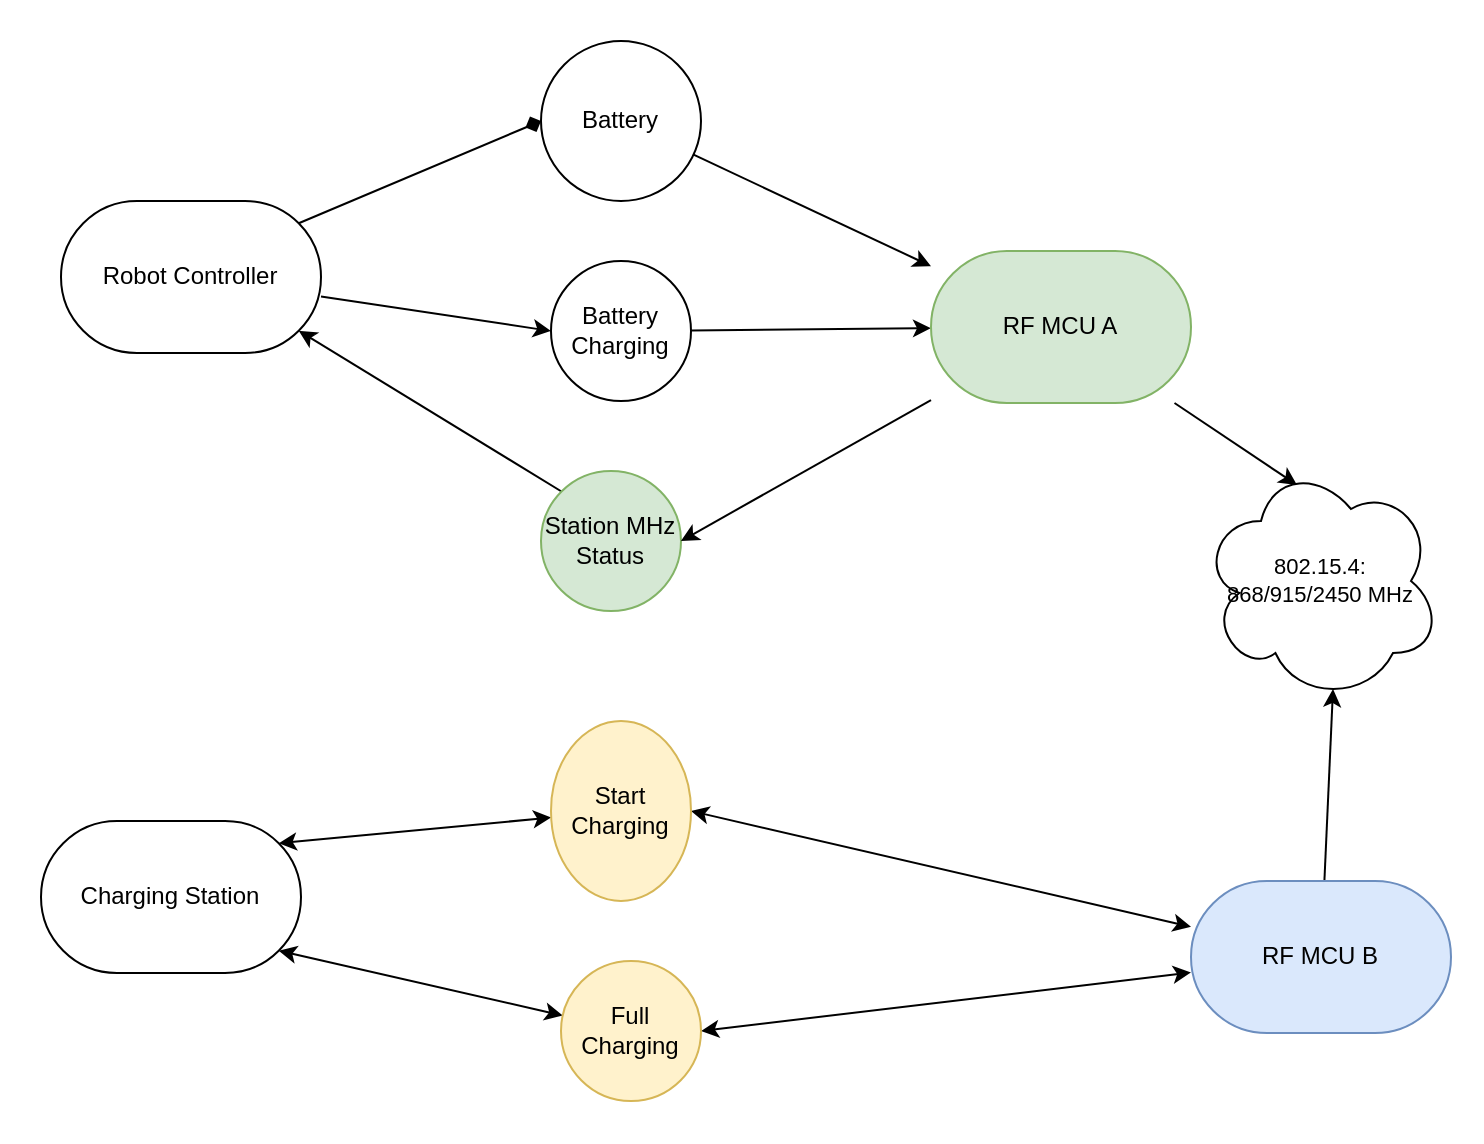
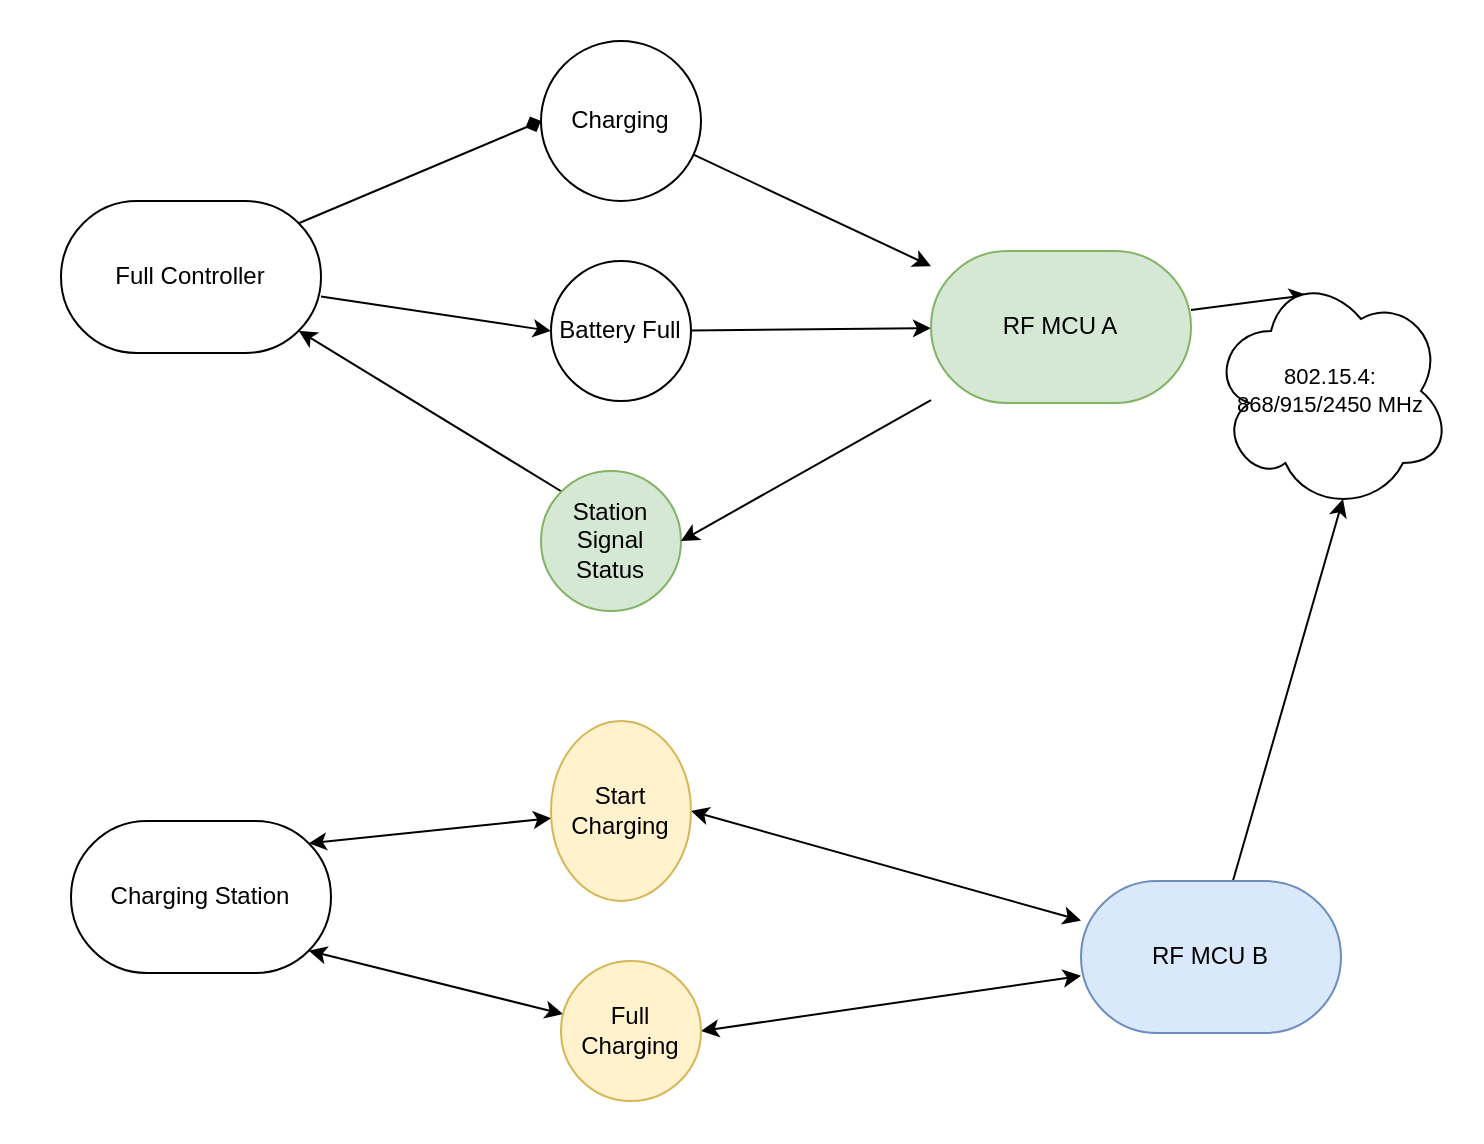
  <mxCell id="0" />
  <mxCell id="1" parent="0" />
  <mxCell id="2" style="rounded=0;orthogonalLoop=1;jettySize=auto;html=1;entryX=0;entryY=0.5;entryDx=0;entryDy=0;exitX=0;exitY=0;exitDx=118.866;exitDy=11.134;exitPerimeter=0;endArrow=diamond;" edge="1" parent="1" source="5" target="9"><mxGeometry relative="1" as="geometry" /></mxCell>
  <mxCell id="3" style="edgeStyle=none;shape=connector;rounded=0;orthogonalLoop=1;jettySize=auto;html=1;entryX=0;entryY=0.5;entryDx=0;entryDy=0;labelBackgroundColor=default;strokeColor=default;fontFamily=Helvetica;fontSize=11;fontColor=default;endArrow=classic;" edge="1" parent="1" source="5" target="7"><mxGeometry relative="1" as="geometry" /></mxCell>
  <mxCell id="4" style="edgeStyle=none;shape=connector;rounded=0;orthogonalLoop=1;jettySize=auto;html=1;entryX=0;entryY=0;entryDx=0;entryDy=0;labelBackgroundColor=default;strokeColor=default;fontFamily=Helvetica;fontSize=11;fontColor=default;endArrow=none;exitX=0;exitY=0;exitDx=118.866;exitDy=64.866;exitPerimeter=0;endFill=0;startArrow=classic;startFill=1;" edge="1" parent="1" source="5" target="10"><mxGeometry relative="1" as="geometry" /></mxCell>
- <mxCell id="5" value="Robot Controller" style="html=1;dashed=0;whiteSpace=wrap;shape=mxgraph.dfd.start" vertex="1" parent="1"><mxGeometry x="30" y="100" width="130" height="76" as="geometry" /></mxCell>
+ <mxCell id="5" value="Full Controller" style="html=1;dashed=0;whiteSpace=wrap;shape=mxgraph.dfd.start" vertex="1" parent="1"><mxGeometry x="30" y="100" width="130" height="76" as="geometry" /></mxCell>
  <mxCell id="6" style="edgeStyle=none;shape=connector;rounded=0;orthogonalLoop=1;jettySize=auto;html=1;labelBackgroundColor=default;strokeColor=default;fontFamily=Helvetica;fontSize=11;fontColor=default;endArrow=classic;" edge="1" parent="1" source="7" target="13"><mxGeometry relative="1" as="geometry" /></mxCell>
- <mxCell id="7" value="Battery Charging" style="shape=ellipse;html=1;dashed=0;whiteSpace=wrap;aspect=fixed;perimeter=ellipsePerimeter;" vertex="1" parent="1"><mxGeometry x="275" y="130" width="70" height="70" as="geometry" /></mxCell>
+ <mxCell id="7" value="Battery Full" style="shape=ellipse;html=1;dashed=0;whiteSpace=wrap;aspect=fixed;perimeter=ellipsePerimeter;" vertex="1" parent="1"><mxGeometry x="275" y="130" width="70" height="70" as="geometry" /></mxCell>
  <mxCell id="8" style="edgeStyle=none;shape=connector;rounded=0;orthogonalLoop=1;jettySize=auto;html=1;labelBackgroundColor=default;strokeColor=default;fontFamily=Helvetica;fontSize=11;fontColor=default;endArrow=classic;" edge="1" parent="1" source="9" target="13"><mxGeometry relative="1" as="geometry" /></mxCell>
- <mxCell id="9" value="Battery" style="shape=ellipse;html=1;dashed=0;whiteSpace=wrap;aspect=fixed;perimeter=ellipsePerimeter;" vertex="1" parent="1"><mxGeometry x="270" y="20" width="80" height="80" as="geometry" /></mxCell>
- <mxCell id="10" value="Station MHz Status" style="shape=ellipse;html=1;dashed=0;whiteSpace=wrap;aspect=fixed;perimeter=ellipsePerimeter;fillColor=#d5e8d4;strokeColor=#82b366;" vertex="1" parent="1"><mxGeometry x="270" y="235" width="70" height="70" as="geometry" /></mxCell>
+ <mxCell id="9" value="Charging" style="shape=ellipse;html=1;dashed=0;whiteSpace=wrap;aspect=fixed;perimeter=ellipsePerimeter;" vertex="1" parent="1"><mxGeometry x="270" y="20" width="80" height="80" as="geometry" /></mxCell>
+ <mxCell id="10" value="Station Signal Status" style="shape=ellipse;html=1;dashed=0;whiteSpace=wrap;aspect=fixed;perimeter=ellipsePerimeter;fillColor=#d5e8d4;strokeColor=#82b366;" vertex="1" parent="1"><mxGeometry x="270" y="235" width="70" height="70" as="geometry" /></mxCell>
  <mxCell id="11" style="edgeStyle=none;shape=connector;rounded=0;orthogonalLoop=1;jettySize=auto;html=1;entryX=1;entryY=0.5;entryDx=0;entryDy=0;labelBackgroundColor=default;strokeColor=default;fontFamily=Helvetica;fontSize=11;fontColor=default;endArrow=classic;" edge="1" parent="1" source="13" target="10"><mxGeometry relative="1" as="geometry" /></mxCell>
  <mxCell id="12" style="edgeStyle=none;shape=connector;rounded=0;orthogonalLoop=1;jettySize=auto;html=1;entryX=0.4;entryY=0.1;entryDx=0;entryDy=0;entryPerimeter=0;labelBackgroundColor=default;strokeColor=default;fontFamily=Helvetica;fontSize=11;fontColor=default;endArrow=classic;" edge="1" parent="1" source="13" target="14"><mxGeometry relative="1" as="geometry" /></mxCell>
  <mxCell id="13" value="RF MCU A" style="html=1;dashed=0;whiteSpace=wrap;shape=mxgraph.dfd.start;fillColor=#d5e8d4;strokeColor=#82b366;" vertex="1" parent="1"><mxGeometry x="465" y="125" width="130" height="76" as="geometry" /></mxCell>
- <mxCell id="14" value="802.15.4: &lt;br&gt;868/915/2450 MHz" style="shape=cloud;whiteSpace=wrap;html=1;fontFamily=Helvetica;fontSize=11;fontColor=default;" vertex="1" parent="1"><mxGeometry x="600" y="230" width="120" height="120" as="geometry" /></mxCell>
+ <mxCell id="14" value="802.15.4: &lt;br&gt;868/915/2450 MHz" style="shape=cloud;whiteSpace=wrap;html=1;fontFamily=Helvetica;fontSize=11;fontColor=default;" vertex="1" parent="1"><mxGeometry x="605" y="135" width="120" height="120" as="geometry" /></mxCell>
  <mxCell id="15" style="edgeStyle=none;shape=connector;rounded=0;orthogonalLoop=1;jettySize=auto;html=1;entryX=0.55;entryY=0.95;entryDx=0;entryDy=0;entryPerimeter=0;labelBackgroundColor=default;strokeColor=default;fontFamily=Helvetica;fontSize=11;fontColor=default;endArrow=classic;" edge="1" parent="1" source="18" target="14"><mxGeometry relative="1" as="geometry" /></mxCell>
  <mxCell id="16" style="edgeStyle=none;shape=connector;rounded=0;orthogonalLoop=1;jettySize=auto;html=1;entryX=1;entryY=0.5;entryDx=0;entryDy=0;labelBackgroundColor=default;strokeColor=default;fontFamily=Helvetica;fontSize=11;fontColor=default;endArrow=classic;startArrow=classic;startFill=1;" edge="1" parent="1" source="18" target="21"><mxGeometry relative="1" as="geometry" /></mxCell>
  <mxCell id="17" style="edgeStyle=none;shape=connector;rounded=0;orthogonalLoop=1;jettySize=auto;html=1;entryX=1;entryY=0.5;entryDx=0;entryDy=0;labelBackgroundColor=default;strokeColor=default;fontFamily=Helvetica;fontSize=11;fontColor=default;endArrow=classic;startArrow=classic;startFill=1;" edge="1" parent="1" source="18" target="23"><mxGeometry relative="1" as="geometry" /></mxCell>
- <mxCell id="18" value="RF MCU B" style="html=1;dashed=0;whiteSpace=wrap;shape=mxgraph.dfd.start;fillColor=#dae8fc;strokeColor=#6c8ebf;" vertex="1" parent="1"><mxGeometry x="595" y="440" width="130" height="76" as="geometry" /></mxCell>
- <mxCell id="19" value="Charging Station" style="html=1;dashed=0;whiteSpace=wrap;shape=mxgraph.dfd.start" vertex="1" parent="1"><mxGeometry x="20" y="410" width="130" height="76" as="geometry" /></mxCell>
+ <mxCell id="18" value="RF MCU B" style="html=1;dashed=0;whiteSpace=wrap;shape=mxgraph.dfd.start;fillColor=#dae8fc;strokeColor=#6c8ebf;" vertex="1" parent="1"><mxGeometry x="540" y="440" width="130" height="76" as="geometry" /></mxCell>
+ <mxCell id="19" value="Charging Station" style="html=1;dashed=0;whiteSpace=wrap;shape=mxgraph.dfd.start" vertex="1" parent="1"><mxGeometry x="35" y="410" width="130" height="76" as="geometry" /></mxCell>
  <mxCell id="20" style="edgeStyle=none;shape=connector;rounded=0;orthogonalLoop=1;jettySize=auto;html=1;entryX=0;entryY=0;entryDx=118.866;entryDy=11.134;entryPerimeter=0;labelBackgroundColor=default;strokeColor=default;fontFamily=Helvetica;fontSize=11;fontColor=default;endArrow=classic;startArrow=classic;startFill=1;" edge="1" parent="1" source="21" target="19"><mxGeometry relative="1" as="geometry" /></mxCell>
  <mxCell id="21" value="Start Charging" style="shape=ellipse;html=1;dashed=0;whiteSpace=wrap;aspect=fixed;perimeter=ellipsePerimeter;fillColor=#fff2cc;strokeColor=#d6b656;" vertex="1" parent="1"><mxGeometry x="275" y="360" width="70" height="90" as="geometry" /></mxCell>
  <mxCell id="22" style="edgeStyle=none;shape=connector;rounded=0;orthogonalLoop=1;jettySize=auto;html=1;entryX=0;entryY=0;entryDx=118.866;entryDy=64.866;entryPerimeter=0;labelBackgroundColor=default;strokeColor=default;fontFamily=Helvetica;fontSize=11;fontColor=default;endArrow=classic;startArrow=classic;startFill=1;" edge="1" parent="1" source="23" target="19"><mxGeometry relative="1" as="geometry" /></mxCell>
  <mxCell id="23" value="Full Charging" style="shape=ellipse;html=1;dashed=0;whiteSpace=wrap;aspect=fixed;perimeter=ellipsePerimeter;fillColor=#fff2cc;strokeColor=#d6b656;" vertex="1" parent="1"><mxGeometry x="280" y="480" width="70" height="70" as="geometry" /></mxCell>
